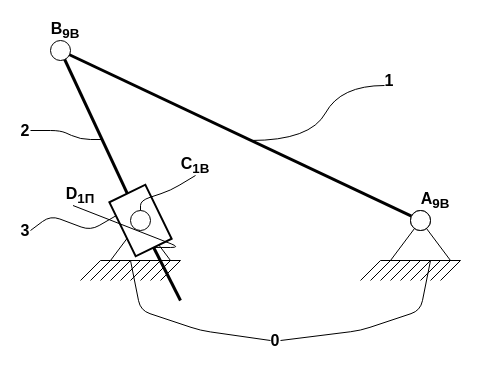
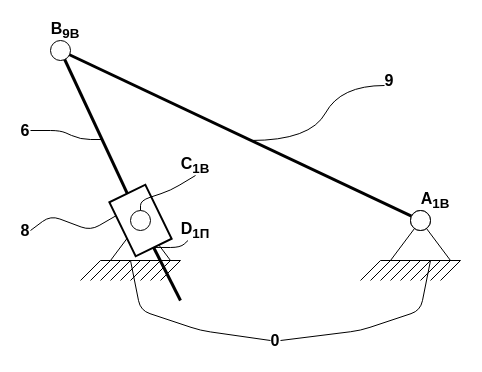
  <mxCell id="0" />
  <mxCell id="1" parent="0" />
  <mxCell id="2" value="" style="endArrow=none;html=1;" edge="1" parent="1"><mxGeometry width="50" height="50" relative="1" as="geometry"><mxPoint x="100" y="260" as="sourcePoint" /><mxPoint x="180" y="260" as="targetPoint" /></mxGeometry></mxCell>
  <mxCell id="3" value="" style="endArrow=none;html=1;" edge="1" parent="1"><mxGeometry width="50" height="50" relative="1" as="geometry"><mxPoint x="80" y="280" as="sourcePoint" /><mxPoint x="100" y="260" as="targetPoint" /></mxGeometry></mxCell>
  <mxCell id="4" value="" style="endArrow=none;html=1;" edge="1" parent="1"><mxGeometry width="50" height="50" relative="1" as="geometry"><mxPoint x="90" y="280" as="sourcePoint" /><mxPoint x="110" y="260" as="targetPoint" /></mxGeometry></mxCell>
  <mxCell id="5" value="" style="endArrow=none;html=1;" edge="1" parent="1"><mxGeometry width="50" height="50" relative="1" as="geometry"><mxPoint x="100" y="280" as="sourcePoint" /><mxPoint x="120" y="260" as="targetPoint" /></mxGeometry></mxCell>
  <mxCell id="6" value="" style="endArrow=none;html=1;" edge="1" parent="1"><mxGeometry width="50" height="50" relative="1" as="geometry"><mxPoint x="110" y="280" as="sourcePoint" /><mxPoint x="130" y="260" as="targetPoint" /></mxGeometry></mxCell>
  <mxCell id="7" value="" style="endArrow=none;html=1;" edge="1" parent="1"><mxGeometry width="50" height="50" relative="1" as="geometry"><mxPoint x="120" y="280" as="sourcePoint" /><mxPoint x="140" y="260" as="targetPoint" /></mxGeometry></mxCell>
  <mxCell id="8" value="" style="endArrow=none;html=1;" edge="1" parent="1"><mxGeometry width="50" height="50" relative="1" as="geometry"><mxPoint x="130" y="280" as="sourcePoint" /><mxPoint x="150" y="260" as="targetPoint" /></mxGeometry></mxCell>
  <mxCell id="9" value="" style="endArrow=none;html=1;" edge="1" parent="1"><mxGeometry width="50" height="50" relative="1" as="geometry"><mxPoint x="140" y="280" as="sourcePoint" /><mxPoint x="160" y="260" as="targetPoint" /></mxGeometry></mxCell>
  <mxCell id="10" value="" style="endArrow=none;html=1;" edge="1" parent="1"><mxGeometry width="50" height="50" relative="1" as="geometry"><mxPoint x="150" y="280" as="sourcePoint" /><mxPoint x="170" y="260" as="targetPoint" /></mxGeometry></mxCell>
  <mxCell id="11" value="" style="endArrow=none;html=1;" edge="1" parent="1"><mxGeometry width="50" height="50" relative="1" as="geometry"><mxPoint x="160" y="280" as="sourcePoint" /><mxPoint x="180" y="260" as="targetPoint" /></mxGeometry></mxCell>
  <mxCell id="12" value="" style="endArrow=none;html=1;" edge="1" parent="1"><mxGeometry width="50" height="50" relative="1" as="geometry"><mxPoint x="110" y="260" as="sourcePoint" /><mxPoint x="140" y="220" as="targetPoint" /></mxGeometry></mxCell>
  <mxCell id="13" value="" style="endArrow=none;html=1;" edge="1" parent="1"><mxGeometry width="50" height="50" relative="1" as="geometry"><mxPoint x="170" y="260" as="sourcePoint" /><mxPoint x="140" y="220" as="targetPoint" /></mxGeometry></mxCell>
  <mxCell id="14" value="" style="ellipse;whiteSpace=wrap;html=1;aspect=fixed;" vertex="1" parent="1"><mxGeometry x="130" y="210" width="20" height="20" as="geometry" /></mxCell>
  <mxCell id="15" value="" style="rounded=0;whiteSpace=wrap;html=1;glass=0;rotation=334;strokeWidth=2;" vertex="1" parent="1"><mxGeometry x="120" y="190" width="40" height="60" as="geometry" /></mxCell>
  <mxCell id="16" value="" style="ellipse;whiteSpace=wrap;html=1;aspect=fixed;rounded=0;glass=0;" vertex="1" parent="1"><mxGeometry x="130" y="210" width="20" height="20" as="geometry" /></mxCell>
  <mxCell id="17" value="" style="endArrow=none;html=1;exitX=0.5;exitY=0;exitDx=0;exitDy=0;strokeWidth=3;" edge="1" parent="1" source="15"><mxGeometry width="50" height="50" relative="1" as="geometry"><mxPoint x="120" y="160" as="sourcePoint" /><mxPoint x="60" y="50" as="targetPoint" /></mxGeometry></mxCell>
  <mxCell id="18" value="" style="endArrow=none;html=1;entryX=0.5;entryY=1;entryDx=0;entryDy=0;strokeWidth=3;" edge="1" parent="1" target="15"><mxGeometry width="50" height="50" relative="1" as="geometry"><mxPoint x="180" y="300" as="sourcePoint" /><mxPoint x="190" y="240" as="targetPoint" /></mxGeometry></mxCell>
  <mxCell id="19" value="" style="endArrow=none;html=1;strokeWidth=3;" edge="1" parent="1" target="33"><mxGeometry width="50" height="50" relative="1" as="geometry"><mxPoint x="60" y="50" as="sourcePoint" /><mxPoint x="170" y="100" as="targetPoint" /></mxGeometry></mxCell>
  <mxCell id="20" value="" style="endArrow=none;html=1;" edge="1" parent="1"><mxGeometry width="50" height="50" relative="1" as="geometry"><mxPoint x="380" y="260" as="sourcePoint" /><mxPoint x="460" y="260" as="targetPoint" /></mxGeometry></mxCell>
  <mxCell id="21" value="" style="endArrow=none;html=1;" edge="1" parent="1"><mxGeometry width="50" height="50" relative="1" as="geometry"><mxPoint x="360" y="280" as="sourcePoint" /><mxPoint x="380" y="260" as="targetPoint" /></mxGeometry></mxCell>
  <mxCell id="22" value="" style="endArrow=none;html=1;" edge="1" parent="1"><mxGeometry width="50" height="50" relative="1" as="geometry"><mxPoint x="370" y="280" as="sourcePoint" /><mxPoint x="390" y="260" as="targetPoint" /></mxGeometry></mxCell>
  <mxCell id="23" value="" style="endArrow=none;html=1;" edge="1" parent="1"><mxGeometry width="50" height="50" relative="1" as="geometry"><mxPoint x="380" y="280" as="sourcePoint" /><mxPoint x="400" y="260" as="targetPoint" /></mxGeometry></mxCell>
  <mxCell id="24" value="" style="endArrow=none;html=1;" edge="1" parent="1"><mxGeometry width="50" height="50" relative="1" as="geometry"><mxPoint x="390" y="280" as="sourcePoint" /><mxPoint x="410" y="260" as="targetPoint" /></mxGeometry></mxCell>
  <mxCell id="25" value="" style="endArrow=none;html=1;" edge="1" parent="1"><mxGeometry width="50" height="50" relative="1" as="geometry"><mxPoint x="400" y="280" as="sourcePoint" /><mxPoint x="420" y="260" as="targetPoint" /></mxGeometry></mxCell>
  <mxCell id="26" value="" style="endArrow=none;html=1;" edge="1" parent="1"><mxGeometry width="50" height="50" relative="1" as="geometry"><mxPoint x="410" y="280" as="sourcePoint" /><mxPoint x="430" y="260" as="targetPoint" /></mxGeometry></mxCell>
  <mxCell id="27" value="" style="endArrow=none;html=1;" edge="1" parent="1"><mxGeometry width="50" height="50" relative="1" as="geometry"><mxPoint x="420" y="280" as="sourcePoint" /><mxPoint x="440" y="260" as="targetPoint" /></mxGeometry></mxCell>
  <mxCell id="28" value="" style="endArrow=none;html=1;" edge="1" parent="1"><mxGeometry width="50" height="50" relative="1" as="geometry"><mxPoint x="430" y="280" as="sourcePoint" /><mxPoint x="450" y="260" as="targetPoint" /></mxGeometry></mxCell>
  <mxCell id="29" value="" style="endArrow=none;html=1;" edge="1" parent="1"><mxGeometry width="50" height="50" relative="1" as="geometry"><mxPoint x="440" y="280" as="sourcePoint" /><mxPoint x="460" y="260" as="targetPoint" /></mxGeometry></mxCell>
  <mxCell id="30" value="" style="endArrow=none;html=1;" edge="1" parent="1"><mxGeometry width="50" height="50" relative="1" as="geometry"><mxPoint x="390" y="260" as="sourcePoint" /><mxPoint x="420" y="220" as="targetPoint" /></mxGeometry></mxCell>
  <mxCell id="31" value="" style="endArrow=none;html=1;" edge="1" parent="1"><mxGeometry width="50" height="50" relative="1" as="geometry"><mxPoint x="450" y="260" as="sourcePoint" /><mxPoint x="420" y="220" as="targetPoint" /></mxGeometry></mxCell>
  <mxCell id="32" value="" style="ellipse;whiteSpace=wrap;html=1;aspect=fixed;" vertex="1" parent="1"><mxGeometry x="410" y="210" width="20" height="20" as="geometry" /></mxCell>
  <mxCell id="33" value="" style="ellipse;whiteSpace=wrap;html=1;aspect=fixed;rounded=0;glass=0;" vertex="1" parent="1"><mxGeometry x="410" y="210" width="20" height="20" as="geometry" /></mxCell>
  <mxCell id="34" value="" style="ellipse;whiteSpace=wrap;html=1;aspect=fixed;rounded=0;glass=0;verticalAlign=top;" vertex="1" parent="1"><mxGeometry x="50" y="40" width="20" height="20" as="geometry" /></mxCell>
- <mxCell id="35" value="&lt;b&gt;&lt;font style=&quot;font-size: 16px&quot;&gt;1&lt;/font&gt;&lt;/b&gt;" style="text;html=1;strokeColor=none;fillColor=none;align=center;verticalAlign=middle;whiteSpace=wrap;rounded=0;glass=0;" vertex="1" parent="1"><mxGeometry x="384" y="70" width="10" height="20" as="geometry" /></mxCell>
+ <mxCell id="35" value="&lt;b&gt;&lt;font style=&quot;font-size: 16px&quot;&gt;9&lt;/font&gt;&lt;/b&gt;" style="text;html=1;strokeColor=none;fillColor=none;align=center;verticalAlign=middle;whiteSpace=wrap;rounded=0;glass=0;" vertex="1" parent="1"><mxGeometry x="384" y="70" width="10" height="20" as="geometry" /></mxCell>
  <mxCell id="36" value="" style="curved=1;endArrow=none;html=1;strokeWidth=1;endFill=0;entryX=0;entryY=0.75;entryDx=0;entryDy=0;" edge="1" parent="1" target="35"><mxGeometry width="50" height="50" relative="1" as="geometry"><mxPoint x="250" y="140" as="sourcePoint" /><mxPoint x="340" y="60" as="targetPoint" /><Array as="points"><mxPoint x="310" y="140" /><mxPoint x="340" y="85" /></Array></mxGeometry></mxCell>
- <mxCell id="37" value="&lt;b&gt;&lt;font style=&quot;font-size: 16px&quot;&gt;2&lt;/font&gt;&lt;/b&gt;" style="text;html=1;strokeColor=none;fillColor=none;align=center;verticalAlign=middle;whiteSpace=wrap;rounded=0;glass=0;" vertex="1" parent="1"><mxGeometry x="20" y="120" width="10" height="20" as="geometry" /></mxCell>
+ <mxCell id="37" value="&lt;b&gt;&lt;font style=&quot;font-size: 16px&quot;&gt;6&lt;/font&gt;&lt;/b&gt;" style="text;html=1;strokeColor=none;fillColor=none;align=center;verticalAlign=middle;whiteSpace=wrap;rounded=0;glass=0;" vertex="1" parent="1"><mxGeometry x="20" y="120" width="10" height="20" as="geometry" /></mxCell>
  <mxCell id="38" value="" style="endArrow=none;html=1;strokeWidth=1;entryX=1;entryY=0.5;entryDx=0;entryDy=0;" edge="1" parent="1" target="37"><mxGeometry width="50" height="50" relative="1" as="geometry"><mxPoint x="101" y="139" as="sourcePoint" /><mxPoint x="50" y="190" as="targetPoint" /><Array as="points"><mxPoint x="80" y="139" /><mxPoint x="60" y="130" /></Array></mxGeometry></mxCell>
- <mxCell id="39" value="&lt;b&gt;&lt;font style=&quot;font-size: 16px&quot;&gt;3&lt;/font&gt;&lt;/b&gt;" style="text;html=1;strokeColor=none;fillColor=none;align=center;verticalAlign=middle;whiteSpace=wrap;rounded=0;glass=0;" vertex="1" parent="1"><mxGeometry x="20" y="220" width="10" height="20" as="geometry" /></mxCell>
+ <mxCell id="39" value="&lt;b&gt;&lt;font style=&quot;font-size: 16px&quot;&gt;8&lt;/font&gt;&lt;/b&gt;" style="text;html=1;strokeColor=none;fillColor=none;align=center;verticalAlign=middle;whiteSpace=wrap;rounded=0;glass=0;" vertex="1" parent="1"><mxGeometry x="20" y="220" width="10" height="20" as="geometry" /></mxCell>
  <mxCell id="40" value="" style="endArrow=none;html=1;strokeWidth=1;entryX=1;entryY=0.5;entryDx=0;entryDy=0;exitX=0;exitY=0.25;exitDx=0;exitDy=0;" edge="1" parent="1" source="15" target="39"><mxGeometry width="50" height="50" relative="1" as="geometry"><mxPoint x="111" y="230" as="sourcePoint" /><mxPoint x="40" y="221" as="targetPoint" /><Array as="points"><mxPoint x="90" y="230" /><mxPoint x="50" y="215" /></Array></mxGeometry></mxCell>
  <mxCell id="41" value="&lt;b&gt;&lt;font style=&quot;font-size: 16px&quot;&gt;0&lt;/font&gt;&lt;/b&gt;" style="text;html=1;strokeColor=none;fillColor=none;align=center;verticalAlign=middle;whiteSpace=wrap;rounded=0;glass=0;" vertex="1" parent="1"><mxGeometry x="270" y="330" width="10" height="20" as="geometry" /></mxCell>
  <mxCell id="42" value="" style="endArrow=none;html=1;strokeWidth=1;exitX=0;exitY=0.5;exitDx=0;exitDy=0;" edge="1" parent="1" source="41"><mxGeometry width="50" height="50" relative="1" as="geometry"><mxPoint x="273" y="310" as="sourcePoint" /><mxPoint x="130" y="260" as="targetPoint" /><Array as="points"><mxPoint x="200" y="330" /><mxPoint x="140" y="310" /></Array></mxGeometry></mxCell>
  <mxCell id="43" value="" style="endArrow=none;html=1;strokeWidth=1;exitX=1;exitY=0.5;exitDx=0;exitDy=0;" edge="1" parent="1" source="41"><mxGeometry width="50" height="50" relative="1" as="geometry"><mxPoint x="280" y="340" as="sourcePoint" /><mxPoint x="430" y="260" as="targetPoint" /><Array as="points"><mxPoint x="360" y="330" /><mxPoint x="420" y="310" /></Array></mxGeometry></mxCell>
  <mxCell id="44" value="&lt;b&gt;&lt;font style=&quot;font-size: 16px&quot;&gt;B&lt;sub&gt;9B&lt;/sub&gt;&lt;/font&gt;&lt;/b&gt;" style="text;html=1;strokeColor=none;fillColor=none;align=center;verticalAlign=middle;whiteSpace=wrap;rounded=0;glass=0;" vertex="1" parent="1"><mxGeometry x="50" y="20" width="30" height="20" as="geometry" /></mxCell>
- <mxCell id="45" value="&lt;b&gt;&lt;font style=&quot;font-size: 16px&quot;&gt;A&lt;sub&gt;9B&lt;/sub&gt;&lt;/font&gt;&lt;/b&gt;" style="text;html=1;strokeColor=none;fillColor=none;align=center;verticalAlign=middle;whiteSpace=wrap;rounded=0;glass=0;" vertex="1" parent="1"><mxGeometry x="420" y="190" width="30" height="20" as="geometry" /></mxCell>
+ <mxCell id="45" value="&lt;b&gt;&lt;font style=&quot;font-size: 16px&quot;&gt;A&lt;sub&gt;1B&lt;/sub&gt;&lt;/font&gt;&lt;/b&gt;" style="text;html=1;strokeColor=none;fillColor=none;align=center;verticalAlign=middle;whiteSpace=wrap;rounded=0;glass=0;" vertex="1" parent="1"><mxGeometry x="420" y="190" width="30" height="20" as="geometry" /></mxCell>
  <mxCell id="46" value="&lt;b&gt;&lt;font style=&quot;font-size: 16px&quot;&gt;C&lt;sub&gt;1B&lt;/sub&gt;&lt;/font&gt;&lt;/b&gt;" style="text;html=1;strokeColor=none;fillColor=none;align=center;verticalAlign=middle;whiteSpace=wrap;rounded=0;glass=0;" vertex="1" parent="1"><mxGeometry x="180" y="155" width="30" height="20" as="geometry" /></mxCell>
- <mxCell id="47" value="&lt;b&gt;&lt;font style=&quot;font-size: 16px&quot;&gt;D&lt;sub&gt;1П&lt;/sub&gt;&lt;/font&gt;&lt;/b&gt;" style="text;html=1;strokeColor=none;fillColor=none;align=center;verticalAlign=middle;whiteSpace=wrap;rounded=0;glass=0;" vertex="1" parent="1"><mxGeometry x="65" y="185" width="30" height="20" as="geometry" /></mxCell>
+ <mxCell id="47" value="&lt;b&gt;&lt;font style=&quot;font-size: 16px&quot;&gt;D&lt;sub&gt;1П&lt;/sub&gt;&lt;/font&gt;&lt;/b&gt;" style="text;html=1;strokeColor=none;fillColor=none;align=center;verticalAlign=middle;whiteSpace=wrap;rounded=0;glass=0;" vertex="1" parent="1"><mxGeometry x="180" y="220" width="30" height="20" as="geometry" /></mxCell>
  <mxCell id="48" value="" style="endArrow=none;html=1;strokeWidth=1;exitX=0.5;exitY=1;exitDx=0;exitDy=0;entryX=0.5;entryY=0;entryDx=0;entryDy=0;" edge="1" parent="1" source="46" target="16"><mxGeometry width="50" height="50" relative="1" as="geometry"><mxPoint x="230" y="230" as="sourcePoint" /><mxPoint x="280" y="180" as="targetPoint" /><Array as="points"><mxPoint x="170" y="190" /><mxPoint x="140" y="200" /></Array></mxGeometry></mxCell>
  <mxCell id="49" value="" style="endArrow=none;html=1;strokeWidth=1;exitX=0.25;exitY=1;exitDx=0;exitDy=0;entryX=0.5;entryY=1;entryDx=0;entryDy=0;" edge="1" parent="1" source="47" target="15"><mxGeometry width="50" height="50" relative="1" as="geometry"><mxPoint x="260" y="290" as="sourcePoint" /><mxPoint x="310" y="240" as="targetPoint" /><Array as="points"><mxPoint x="180" y="247" /></Array></mxGeometry></mxCell>
